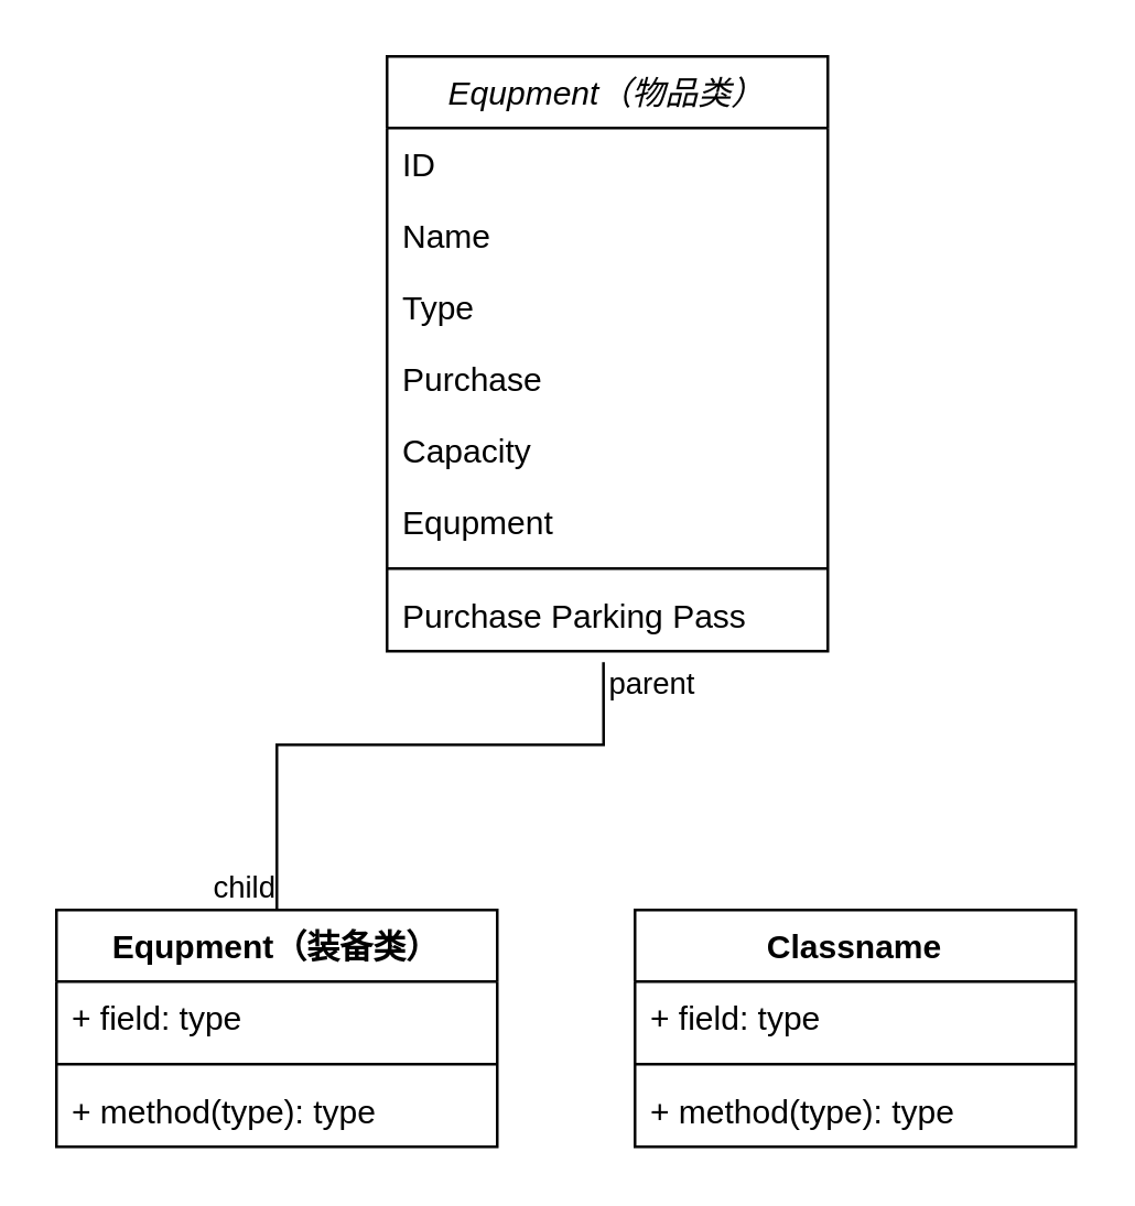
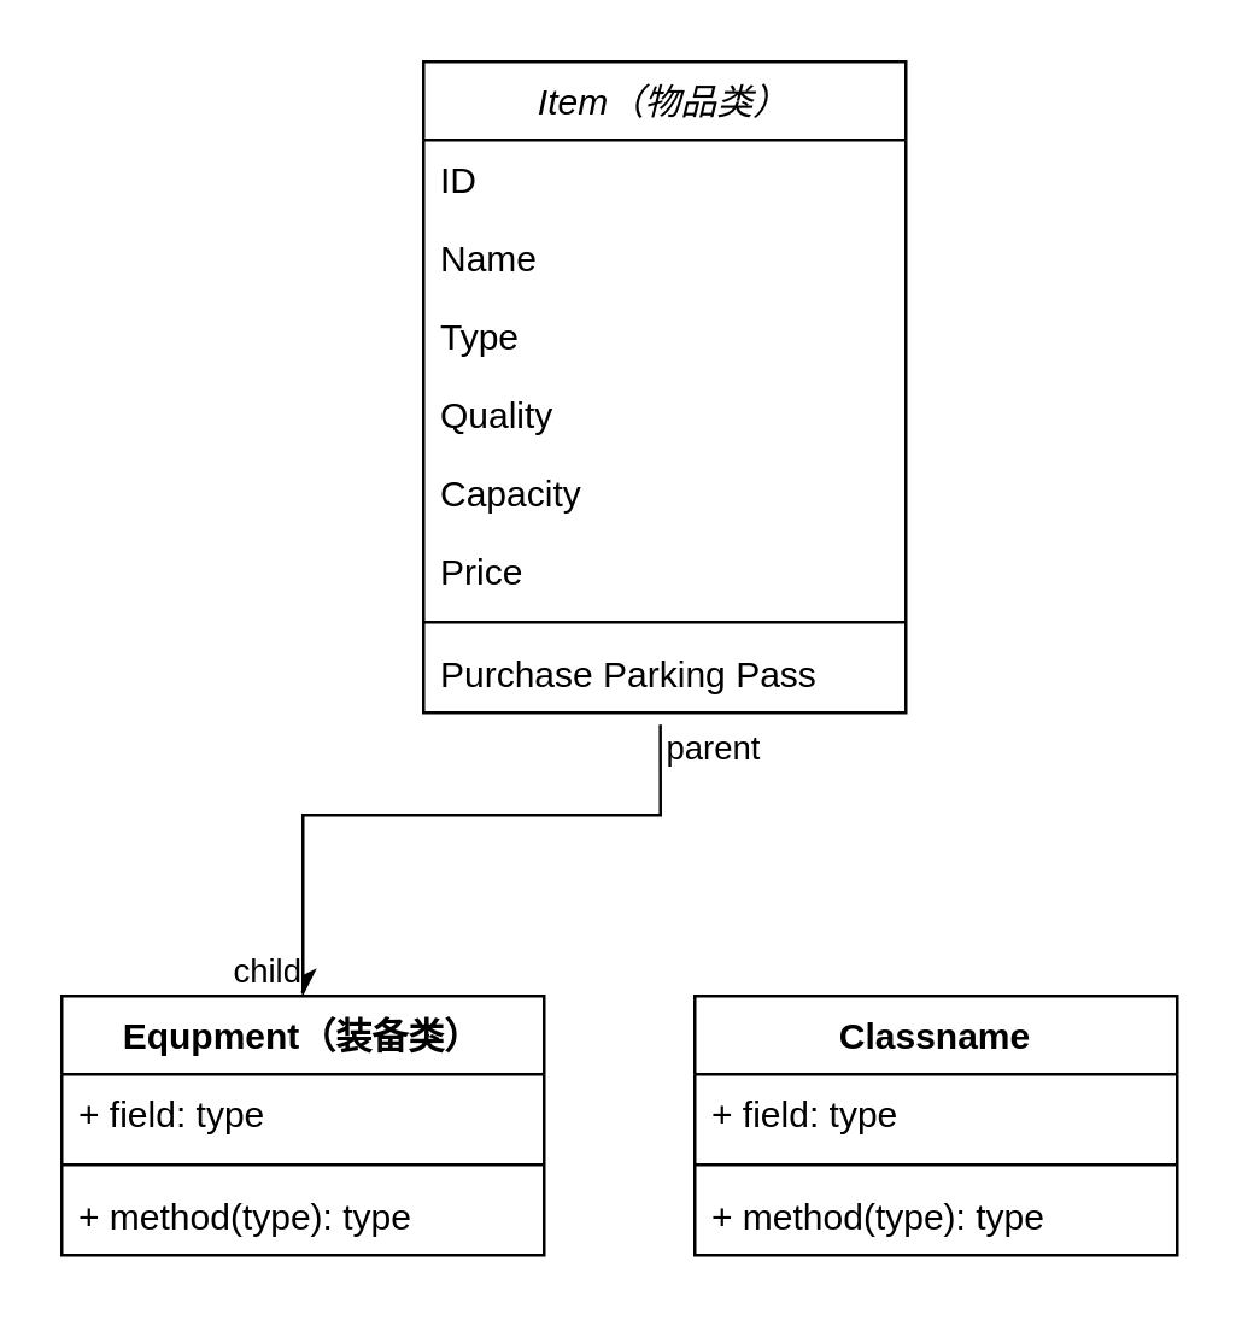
  <mxCell id="0" />
  <mxCell id="1" parent="0" />
- <mxCell id="2" value="Equpment（物品类）" style="swimlane;fontStyle=2;align=center;verticalAlign=top;childLayout=stackLayout;horizontal=1;startSize=26;horizontalStack=0;resizeParent=1;resizeLast=0;collapsible=1;marginBottom=0;rounded=0;shadow=0;strokeWidth=1;" parent="1" vertex="1"><mxGeometry x="140" y="20" width="160" height="216" as="geometry"><mxRectangle x="230" y="140" width="160" height="26" as="alternateBounds" /></mxGeometry></mxCell>
+ <mxCell id="2" value="Item（物品类）" style="swimlane;fontStyle=2;align=center;verticalAlign=top;childLayout=stackLayout;horizontal=1;startSize=26;horizontalStack=0;resizeParent=1;resizeLast=0;collapsible=1;marginBottom=0;rounded=0;shadow=0;strokeWidth=1;" parent="1" vertex="1"><mxGeometry x="140" y="20" width="160" height="216" as="geometry"><mxRectangle x="230" y="140" width="160" height="26" as="alternateBounds" /></mxGeometry></mxCell>
  <mxCell id="3" value="ID" style="text;align=left;verticalAlign=top;spacingLeft=4;spacingRight=4;overflow=hidden;rotatable=0;points=[[0,0.5],[1,0.5]];portConstraint=eastwest;" parent="2" vertex="1"><mxGeometry y="26" width="160" height="26" as="geometry" /></mxCell>
  <mxCell id="4" value="Name" style="text;align=left;verticalAlign=top;spacingLeft=4;spacingRight=4;overflow=hidden;rotatable=0;points=[[0,0.5],[1,0.5]];portConstraint=eastwest;" parent="2" vertex="1"><mxGeometry y="52" width="160" height="26" as="geometry" /></mxCell>
  <mxCell id="5" value="Type" style="text;align=left;verticalAlign=top;spacingLeft=4;spacingRight=4;overflow=hidden;rotatable=0;points=[[0,0.5],[1,0.5]];portConstraint=eastwest;rounded=0;shadow=0;html=0;" parent="2" vertex="1"><mxGeometry y="78" width="160" height="26" as="geometry" /></mxCell>
- <mxCell id="6" value="Purchase" style="text;align=left;verticalAlign=top;spacingLeft=4;spacingRight=4;overflow=hidden;rotatable=0;points=[[0,0.5],[1,0.5]];portConstraint=eastwest;rounded=0;shadow=0;html=0;" parent="2" vertex="1"><mxGeometry y="104" width="160" height="26" as="geometry" /></mxCell>
+ <mxCell id="6" value="Quality" style="text;align=left;verticalAlign=top;spacingLeft=4;spacingRight=4;overflow=hidden;rotatable=0;points=[[0,0.5],[1,0.5]];portConstraint=eastwest;rounded=0;shadow=0;html=0;" parent="2" vertex="1"><mxGeometry y="104" width="160" height="26" as="geometry" /></mxCell>
  <mxCell id="7" value="Capacity" style="text;align=left;verticalAlign=top;spacingLeft=4;spacingRight=4;overflow=hidden;rotatable=0;points=[[0,0.5],[1,0.5]];portConstraint=eastwest;rounded=0;shadow=0;html=0;" parent="2" vertex="1"><mxGeometry y="130" width="160" height="26" as="geometry" /></mxCell>
- <mxCell id="8" value="Equpment" style="text;align=left;verticalAlign=top;spacingLeft=4;spacingRight=4;overflow=hidden;rotatable=0;points=[[0,0.5],[1,0.5]];portConstraint=eastwest;rounded=0;shadow=0;html=0;" parent="2" vertex="1"><mxGeometry y="156" width="160" height="26" as="geometry" /></mxCell>
+ <mxCell id="8" value="Price" style="text;align=left;verticalAlign=top;spacingLeft=4;spacingRight=4;overflow=hidden;rotatable=0;points=[[0,0.5],[1,0.5]];portConstraint=eastwest;rounded=0;shadow=0;html=0;" parent="2" vertex="1"><mxGeometry y="156" width="160" height="26" as="geometry" /></mxCell>
  <mxCell id="9" value="" style="line;html=1;strokeWidth=1;align=left;verticalAlign=middle;spacingTop=-1;spacingLeft=3;spacingRight=3;rotatable=0;labelPosition=right;points=[];portConstraint=eastwest;" parent="2" vertex="1"><mxGeometry y="182" width="160" height="8" as="geometry" /></mxCell>
  <mxCell id="10" value="Purchase Parking Pass" style="text;align=left;verticalAlign=top;spacingLeft=4;spacingRight=4;overflow=hidden;rotatable=0;points=[[0,0.5],[1,0.5]];portConstraint=eastwest;" parent="2" vertex="1"><mxGeometry y="190" width="160" height="26" as="geometry" /></mxCell>
  <mxCell id="11" value="Equpment（装备类）" style="swimlane;fontStyle=1;align=center;verticalAlign=top;childLayout=stackLayout;horizontal=1;startSize=26;horizontalStack=0;resizeParent=1;resizeParentMax=0;resizeLast=0;collapsible=1;marginBottom=0;whiteSpace=wrap;html=1;" parent="1" vertex="1"><mxGeometry x="20" y="330" width="160" height="86" as="geometry" /></mxCell>
  <mxCell id="12" value="+ field: type" style="text;strokeColor=none;fillColor=none;align=left;verticalAlign=top;spacingLeft=4;spacingRight=4;overflow=hidden;rotatable=0;points=[[0,0.5],[1,0.5]];portConstraint=eastwest;whiteSpace=wrap;html=1;" parent="11" vertex="1"><mxGeometry y="26" width="160" height="26" as="geometry" /></mxCell>
  <mxCell id="13" value="" style="line;strokeWidth=1;fillColor=none;align=left;verticalAlign=middle;spacingTop=-1;spacingLeft=3;spacingRight=3;rotatable=0;labelPosition=right;points=[];portConstraint=eastwest;strokeColor=inherit;" parent="11" vertex="1"><mxGeometry y="52" width="160" height="8" as="geometry" /></mxCell>
  <mxCell id="14" value="+ method(type): type" style="text;strokeColor=none;fillColor=none;align=left;verticalAlign=top;spacingLeft=4;spacingRight=4;overflow=hidden;rotatable=0;points=[[0,0.5],[1,0.5]];portConstraint=eastwest;whiteSpace=wrap;html=1;" parent="11" vertex="1"><mxGeometry y="60" width="160" height="26" as="geometry" /></mxCell>
- <mxCell id="15" value="" style="endArrow=none;html=1;edgeStyle=orthogonalEdgeStyle;rounded=0;exitX=0.491;exitY=1.154;exitDx=0;exitDy=0;exitPerimeter=0;entryX=0.5;entryY=0;entryDx=0;entryDy=0;" parent="1" source="10" target="11" edge="1"><mxGeometry relative="1" as="geometry"><mxPoint x="220" y="230" as="sourcePoint" /><mxPoint x="410" y="240" as="targetPoint" /><Array as="points"><mxPoint x="219" y="270" /><mxPoint x="100" y="270" /></Array></mxGeometry></mxCell>
+ <mxCell id="15" value="" style="endArrow=classic;html=1;edgeStyle=orthogonalEdgeStyle;rounded=0;exitX=0.491;exitY=1.154;exitDx=0;exitDy=0;exitPerimeter=0;entryX=0.5;entryY=0;entryDx=0;entryDy=0;" parent="1" source="10" target="11" edge="1"><mxGeometry relative="1" as="geometry"><mxPoint x="220" y="230" as="sourcePoint" /><mxPoint x="410" y="240" as="targetPoint" /><Array as="points"><mxPoint x="219" y="270" /><mxPoint x="100" y="270" /></Array></mxGeometry></mxCell>
  <mxCell id="16" value="parent" style="edgeLabel;resizable=0;html=1;align=left;verticalAlign=bottom;" parent="15" connectable="0" vertex="1"><mxGeometry x="-1" relative="1" as="geometry"><mxPoint y="16" as="offset" /></mxGeometry></mxCell>
  <mxCell id="17" value="child" style="edgeLabel;resizable=0;html=1;align=right;verticalAlign=bottom;" parent="15" connectable="0" vertex="1"><mxGeometry x="1" relative="1" as="geometry" /></mxCell>
  <mxCell id="18" value="Classname" style="swimlane;fontStyle=1;align=center;verticalAlign=top;childLayout=stackLayout;horizontal=1;startSize=26;horizontalStack=0;resizeParent=1;resizeParentMax=0;resizeLast=0;collapsible=1;marginBottom=0;whiteSpace=wrap;html=1;" vertex="1" parent="1"><mxGeometry x="230" y="330" width="160" height="86" as="geometry" /></mxCell>
  <mxCell id="19" value="+ field: type" style="text;strokeColor=none;fillColor=none;align=left;verticalAlign=top;spacingLeft=4;spacingRight=4;overflow=hidden;rotatable=0;points=[[0,0.5],[1,0.5]];portConstraint=eastwest;whiteSpace=wrap;html=1;" vertex="1" parent="18"><mxGeometry y="26" width="160" height="26" as="geometry" /></mxCell>
  <mxCell id="20" value="" style="line;strokeWidth=1;fillColor=none;align=left;verticalAlign=middle;spacingTop=-1;spacingLeft=3;spacingRight=3;rotatable=0;labelPosition=right;points=[];portConstraint=eastwest;strokeColor=inherit;" vertex="1" parent="18"><mxGeometry y="52" width="160" height="8" as="geometry" /></mxCell>
  <mxCell id="21" value="+ method(type): type" style="text;strokeColor=none;fillColor=none;align=left;verticalAlign=top;spacingLeft=4;spacingRight=4;overflow=hidden;rotatable=0;points=[[0,0.5],[1,0.5]];portConstraint=eastwest;whiteSpace=wrap;html=1;" vertex="1" parent="18"><mxGeometry y="60" width="160" height="26" as="geometry" /></mxCell>
